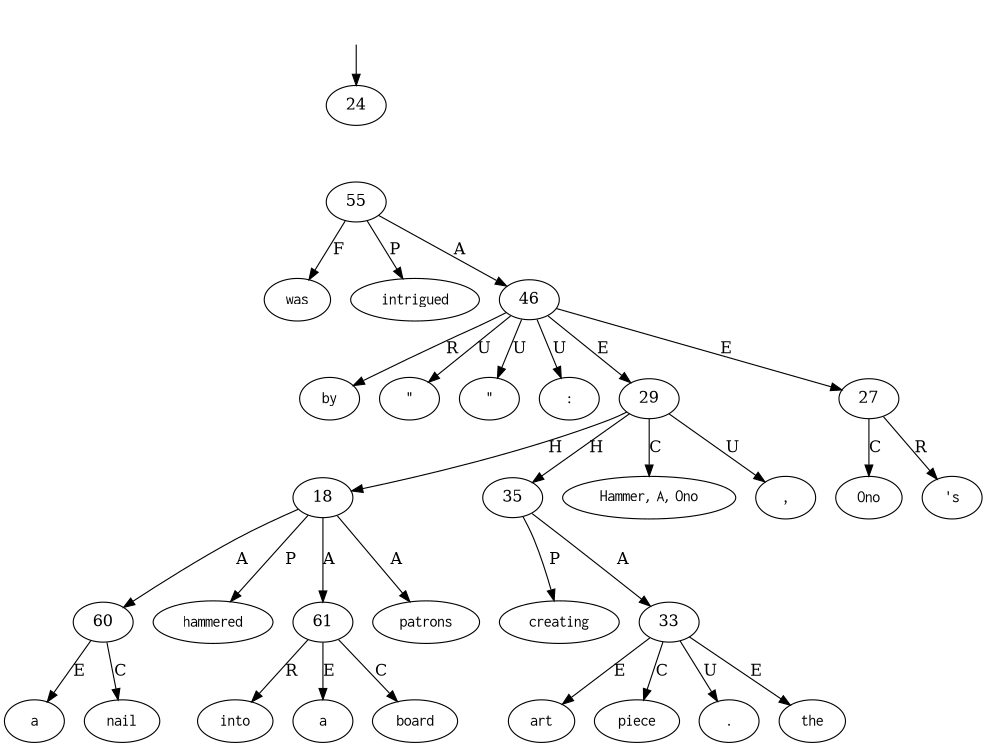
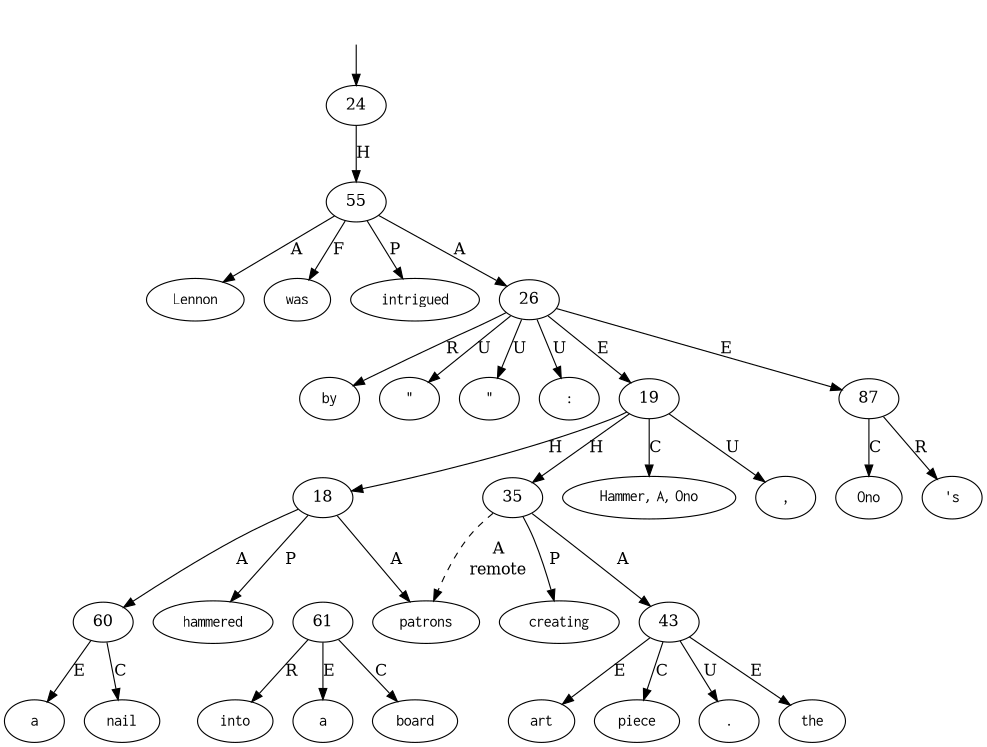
  digraph {
    node [shape=oval]
    top [style=invis shape=""]
    24 [shape=""]
    n3 [label=55 shape=""]
+   n4 [label=<<table align="center" border="0" cellspacing="0"><tr><td colspan="2"><font face="Courier">Lennon</font></td></tr></table>>]
    n5 [label=<<table align="center" border="0" cellspacing="0"><tr><td colspan="2"><font face="Courier">was</font></td></tr></table>>]
    n6 [label=<<table align="center" border="0" cellspacing="0"><tr><td colspan="2"><font face="Courier">intrigued</font></td></tr></table>>]
-   26 [label=46 shape=""]
+   26 [shape=""]
    n8 [label=<<table align="center" border="0" cellspacing="0"><tr><td colspan="2"><font face="Courier">by</font></td></tr></table>>]
    n9 [label=<<table align="center" border="0" cellspacing="0"><tr><td colspan="2"><font face="Courier">Ono</font></td></tr></table>>]
    n10 [label=<<table align="center" border="0" cellspacing="0"><tr><td colspan="2"><font face="Courier">&#x27;s</font></td></tr></table>>]
    n11 [label=<<table align="center" border="0" cellspacing="0"><tr><td colspan="2"><font face="Courier">&quot;</font></td></tr></table>>]
    n12 [label=<<table align="center" border="0" cellspacing="0"><tr><td colspan="2"><font face="Courier">Hammer</font>,&nbsp;<font face="Courier">A</font>,&nbsp;<font face="Courier">Ono</font></td></tr></table>>]
    n13 [label=<<table align="center" border="0" cellspacing="0"><tr><td colspan="2"><font face="Courier">&quot;</font></td></tr></table>>]
    n14 [label=<<table align="center" border="0" cellspacing="0"><tr><td colspan="2"><font face="Courier">:</font></td></tr></table>>]
    n15 [label=<<table align="center" border="0" cellspacing="0"><tr><td colspan="2"><font face="Courier">patrons</font></td></tr></table>>]
    n16 [label=<<table align="center" border="0" cellspacing="0"><tr><td colspan="2"><font face="Courier">hammered</font></td></tr></table>>]
    n17 [label=<<table align="center" border="0" cellspacing="0"><tr><td colspan="2"><font face="Courier">a</font></td></tr></table>>]
    n18 [label=<<table align="center" border="0" cellspacing="0"><tr><td colspan="2"><font face="Courier">nail</font></td></tr></table>>]
    n19 [label=<<table align="center" border="0" cellspacing="0"><tr><td colspan="2"><font face="Courier">into</font></td></tr></table>>]
    n20 [label=<<table align="center" border="0" cellspacing="0"><tr><td colspan="2"><font face="Courier">a</font></td></tr></table>>]
    n21 [label=<<table align="center" border="0" cellspacing="0"><tr><td colspan="2"><font face="Courier">board</font></td></tr></table>>]
    n22 [label=<<table align="center" border="0" cellspacing="0"><tr><td colspan="2"><font face="Courier">,</font></td></tr></table>>]
    n23 [label=<<table align="center" border="0" cellspacing="0"><tr><td colspan="2"><font face="Courier">creating</font></td></tr></table>>]
    n24 [label=<<table align="center" border="0" cellspacing="0"><tr><td colspan="2"><font face="Courier">the</font></td></tr></table>>]
    n25 [label=<<table align="center" border="0" cellspacing="0"><tr><td colspan="2"><font face="Courier">art</font></td></tr></table>>]
    n26 [label=<<table align="center" border="0" cellspacing="0"><tr><td colspan="2"><font face="Courier">piece</font></td></tr></table>>]
    n27 [label=<<table align="center" border="0" cellspacing="0"><tr><td colspan="2"><font face="Courier">.</font></td></tr></table>>]
-   29 [shape=""]
-   27 [shape=""]
+   29 [label=19 shape=""]
+   27 [label=87 shape=""]
    n30 [label=18 shape=""]
    n31 [label=35 shape=""]
    n32 [label=61 shape=""]
    n33 [label=60 shape=""]
-   33 [shape=""]
+   33 [label=43 shape=""]
    top -> 24
+   24 -> n3 [label=H]
+   n3 -> n4 [label=A]
    n3 -> n5 [label=F]
    n3 -> n6 [label=P]
    n3 -> 26 [label=A]
    26 -> n8 [label=R]
    26 -> n11 [label=U]
    26 -> n13 [label=U]
    26 -> n14 [label=U]
    26 -> 29 [label=E]
    26 -> 27 [label=E]
    29 -> n12 [label=C]
    29 -> n22 [label=U]
    29 -> n30 [label=H]
    29 -> n31 [label=H]
    27 -> n9 [label=C]
    27 -> n10 [label=R]
    n30 -> n15 [label=A]
    n30 -> n16 [label=P]
-   n30 -> n32 [label=A]
    n30 -> n33 [label=A]
+   n31 -> n15 [label=<<table align="center" border="0" cellspacing="0"><tr><td colspan="1">A</td></tr><tr><td>remote</td></tr></table>> style=dashed]
    n31 -> n23 [label=P]
    n31 -> 33 [label=A]
    n32 -> n19 [label=R]
    n32 -> n20 [label=E]
    n32 -> n21 [label=C]
    n33 -> n17 [label=E]
    n33 -> n18 [label=C]
    33 -> n24 [label=E]
    33 -> n25 [label=E]
    33 -> n26 [label=C]
    33 -> n27 [label=U]
  }
